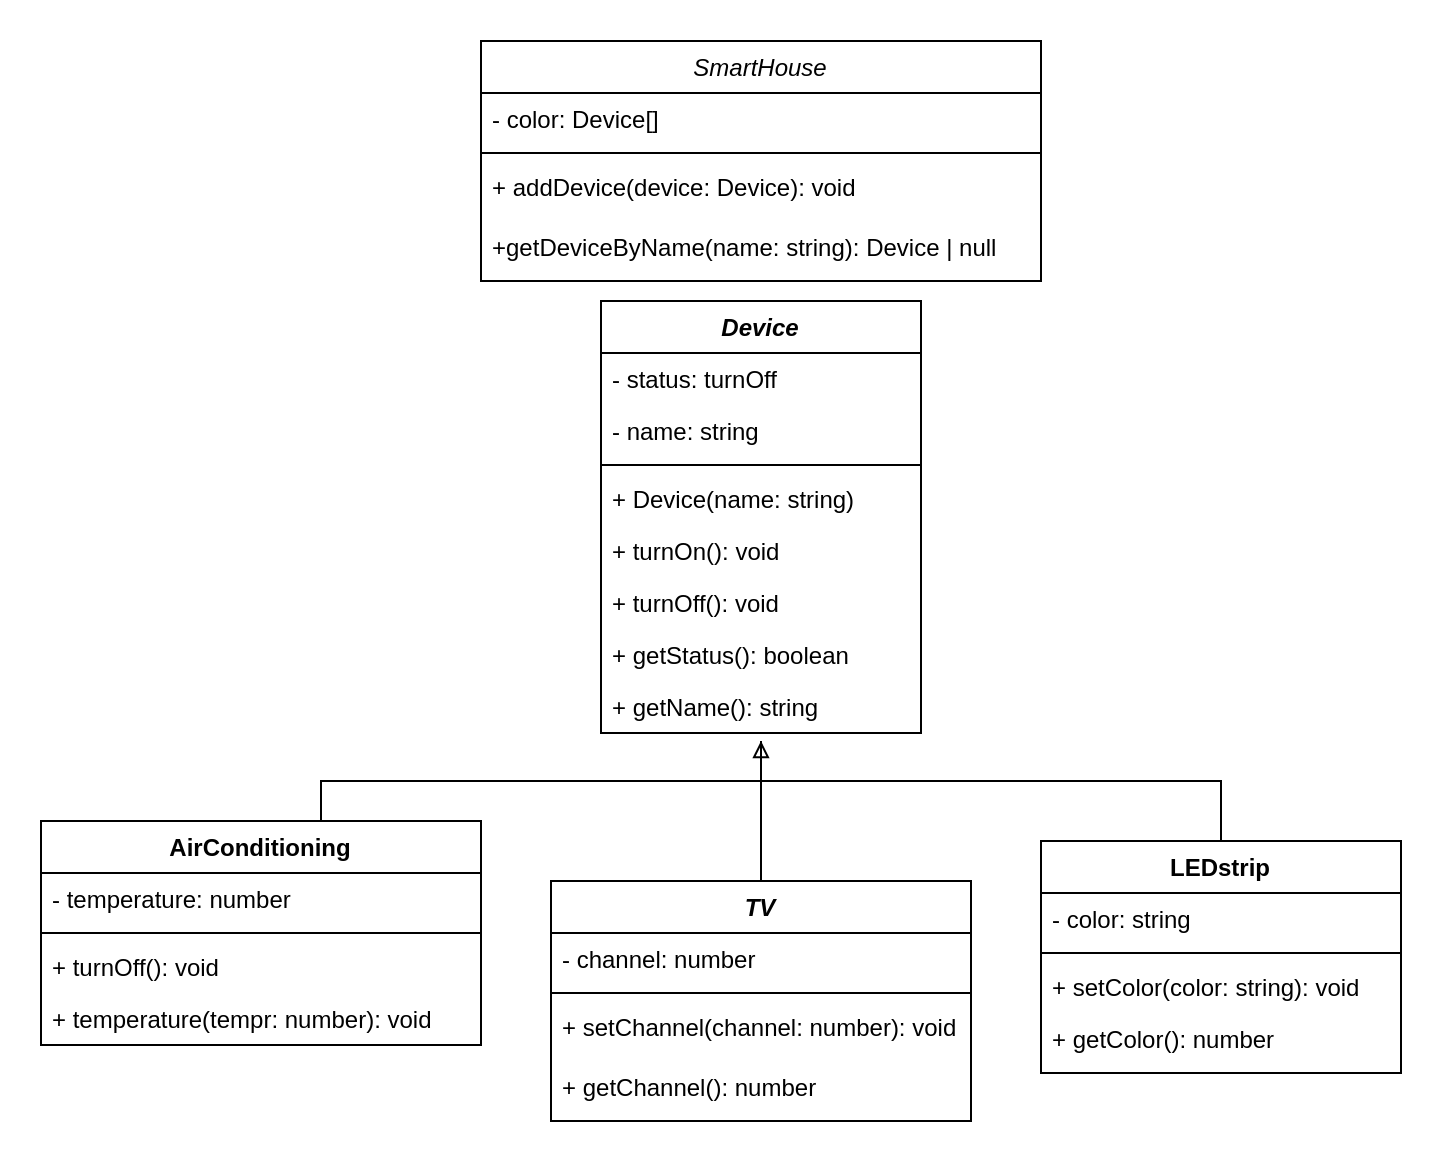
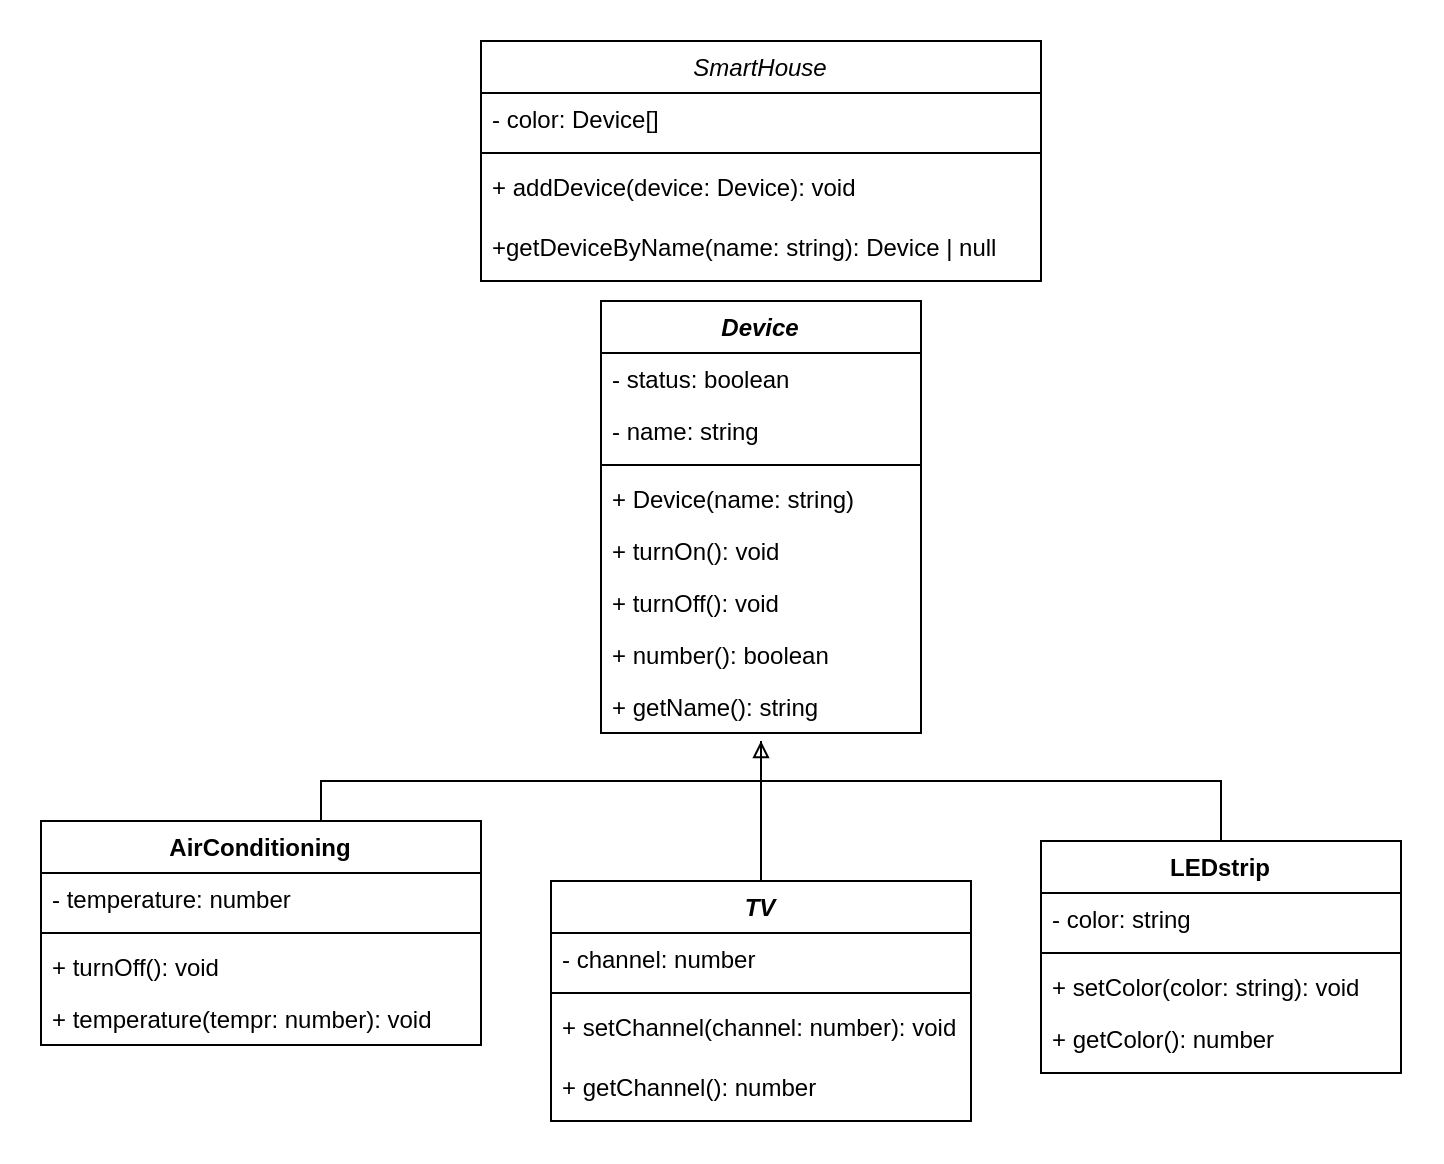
  <mxCell id="0" />
  <mxCell id="1" parent="0" />
  <mxCell id="2" value="SmartHouse" style="swimlane;fontStyle=2;align=center;verticalAlign=top;childLayout=stackLayout;horizontal=1;startSize=26;horizontalStack=0;resizeParent=1;resizeLast=0;collapsible=1;marginBottom=0;rounded=0;shadow=0;strokeWidth=1;" parent="1" vertex="1"><mxGeometry x="240" y="20" width="280" height="120" as="geometry"><mxRectangle x="230" y="140" width="160" height="26" as="alternateBounds" /></mxGeometry></mxCell>
  <mxCell id="3" value="- color: Device[] " style="text;strokeColor=none;fillColor=none;align=left;verticalAlign=top;spacingLeft=4;spacingRight=4;overflow=hidden;rotatable=0;points=[[0,0.5],[1,0.5]];portConstraint=eastwest;" vertex="1" parent="2"><mxGeometry y="26" width="280" height="26" as="geometry" /></mxCell>
  <mxCell id="4" value="" style="line;strokeWidth=1;fillColor=none;align=left;verticalAlign=middle;spacingTop=-1;spacingLeft=3;spacingRight=3;rotatable=0;labelPosition=right;points=[];portConstraint=eastwest;strokeColor=inherit;" vertex="1" parent="2"><mxGeometry y="52" width="280" height="8" as="geometry" /></mxCell>
  <mxCell id="5" value="+ addDevice(device: Device): void" style="text;strokeColor=none;fillColor=none;align=left;verticalAlign=top;spacingLeft=4;spacingRight=4;overflow=hidden;rotatable=0;points=[[0,0.5],[1,0.5]];portConstraint=eastwest;" vertex="1" parent="2"><mxGeometry y="60" width="280" height="30" as="geometry" /></mxCell>
  <mxCell id="6" value="+getDeviceByName(name: string): Device | null" style="text;strokeColor=none;fillColor=none;align=left;verticalAlign=top;spacingLeft=4;spacingRight=4;overflow=hidden;rotatable=0;points=[[0,0.5],[1,0.5]];portConstraint=eastwest;" vertex="1" parent="2"><mxGeometry y="90" width="280" height="30" as="geometry" /></mxCell>
  <mxCell id="7" value="Device" style="swimlane;fontStyle=3;align=center;verticalAlign=top;childLayout=stackLayout;horizontal=1;startSize=26;horizontalStack=0;resizeParent=1;resizeParentMax=0;resizeLast=0;collapsible=1;marginBottom=0;" parent="1" vertex="1"><mxGeometry x="300" y="150" width="160" height="216" as="geometry" /></mxCell>
- <mxCell id="8" value="- status: turnOff" style="text;strokeColor=none;fillColor=none;align=left;verticalAlign=top;spacingLeft=4;spacingRight=4;overflow=hidden;rotatable=0;points=[[0,0.5],[1,0.5]];portConstraint=eastwest;" parent="7" vertex="1"><mxGeometry y="26" width="160" height="26" as="geometry" /></mxCell>
+ <mxCell id="8" value="- status: boolean" style="text;strokeColor=none;fillColor=none;align=left;verticalAlign=top;spacingLeft=4;spacingRight=4;overflow=hidden;rotatable=0;points=[[0,0.5],[1,0.5]];portConstraint=eastwest;" parent="7" vertex="1"><mxGeometry y="26" width="160" height="26" as="geometry" /></mxCell>
  <mxCell id="9" value="- name: string" style="text;strokeColor=none;fillColor=none;align=left;verticalAlign=top;spacingLeft=4;spacingRight=4;overflow=hidden;rotatable=0;points=[[0,0.5],[1,0.5]];portConstraint=eastwest;" vertex="1" parent="7"><mxGeometry y="52" width="160" height="26" as="geometry" /></mxCell>
  <mxCell id="10" value="" style="line;strokeWidth=1;fillColor=none;align=left;verticalAlign=middle;spacingTop=-1;spacingLeft=3;spacingRight=3;rotatable=0;labelPosition=right;points=[];portConstraint=eastwest;strokeColor=inherit;" parent="7" vertex="1"><mxGeometry y="78" width="160" height="8" as="geometry" /></mxCell>
  <mxCell id="11" value="+ Device(name: string)" style="text;strokeColor=none;fillColor=none;align=left;verticalAlign=top;spacingLeft=4;spacingRight=4;overflow=hidden;rotatable=0;points=[[0,0.5],[1,0.5]];portConstraint=eastwest;" vertex="1" parent="7"><mxGeometry y="86" width="160" height="26" as="geometry" /></mxCell>
  <mxCell id="12" value="+ turnOn(): void" style="text;strokeColor=none;fillColor=none;align=left;verticalAlign=top;spacingLeft=4;spacingRight=4;overflow=hidden;rotatable=0;points=[[0,0.5],[1,0.5]];portConstraint=eastwest;" parent="7" vertex="1"><mxGeometry y="112" width="160" height="26" as="geometry" /></mxCell>
  <mxCell id="13" value="+ turnOff(): void" style="text;strokeColor=none;fillColor=none;align=left;verticalAlign=top;spacingLeft=4;spacingRight=4;overflow=hidden;rotatable=0;points=[[0,0.5],[1,0.5]];portConstraint=eastwest;" parent="7" vertex="1"><mxGeometry y="138" width="160" height="26" as="geometry" /></mxCell>
- <mxCell id="14" value="+ getStatus(): boolean" style="text;strokeColor=none;fillColor=none;align=left;verticalAlign=top;spacingLeft=4;spacingRight=4;overflow=hidden;rotatable=0;points=[[0,0.5],[1,0.5]];portConstraint=eastwest;" vertex="1" parent="7"><mxGeometry y="164" width="160" height="26" as="geometry" /></mxCell>
+ <mxCell id="14" value="+ number(): boolean" style="text;strokeColor=none;fillColor=none;align=left;verticalAlign=top;spacingLeft=4;spacingRight=4;overflow=hidden;rotatable=0;points=[[0,0.5],[1,0.5]];portConstraint=eastwest;" vertex="1" parent="7"><mxGeometry y="164" width="160" height="26" as="geometry" /></mxCell>
  <mxCell id="15" value="+ getName(): string" style="text;strokeColor=none;fillColor=none;align=left;verticalAlign=top;spacingLeft=4;spacingRight=4;overflow=hidden;rotatable=0;points=[[0,0.5],[1,0.5]];portConstraint=eastwest;" vertex="1" parent="7"><mxGeometry y="190" width="160" height="26" as="geometry" /></mxCell>
  <mxCell id="16" style="edgeStyle=orthogonalEdgeStyle;rounded=0;orthogonalLoop=1;jettySize=auto;html=1;exitX=0.5;exitY=0;exitDx=0;exitDy=0;endArrow=none;endFill=0;" parent="1" source="17" edge="1"><mxGeometry relative="1" as="geometry"><mxPoint x="380" y="370" as="targetPoint" /><Array as="points"><mxPoint x="160" y="410" /><mxPoint x="160" y="390" /><mxPoint x="380" y="390" /></Array></mxGeometry></mxCell>
  <mxCell id="17" value="AirСonditioning" style="swimlane;fontStyle=1;align=center;verticalAlign=top;childLayout=stackLayout;horizontal=1;startSize=26;horizontalStack=0;resizeParent=1;resizeParentMax=0;resizeLast=0;collapsible=1;marginBottom=0;" parent="1" vertex="1"><mxGeometry x="20" y="410" width="220" height="112" as="geometry" /></mxCell>
  <mxCell id="18" value="- temperature: number" style="text;strokeColor=none;fillColor=none;align=left;verticalAlign=top;spacingLeft=4;spacingRight=4;overflow=hidden;rotatable=0;points=[[0,0.5],[1,0.5]];portConstraint=eastwest;" parent="17" vertex="1"><mxGeometry y="26" width="220" height="26" as="geometry" /></mxCell>
  <mxCell id="19" value="" style="line;strokeWidth=1;fillColor=none;align=left;verticalAlign=middle;spacingTop=-1;spacingLeft=3;spacingRight=3;rotatable=0;labelPosition=right;points=[];portConstraint=eastwest;strokeColor=inherit;" parent="17" vertex="1"><mxGeometry y="52" width="220" height="8" as="geometry" /></mxCell>
  <mxCell id="20" value="+ turnOff(): void" style="text;strokeColor=none;fillColor=none;align=left;verticalAlign=top;spacingLeft=4;spacingRight=4;overflow=hidden;rotatable=0;points=[[0,0.5],[1,0.5]];portConstraint=eastwest;" parent="17" vertex="1"><mxGeometry y="60" width="220" height="26" as="geometry" /></mxCell>
  <mxCell id="21" value="+ temperature(tempr: number): void" style="text;strokeColor=none;fillColor=none;align=left;verticalAlign=top;spacingLeft=4;spacingRight=4;overflow=hidden;rotatable=0;points=[[0,0.5],[1,0.5]];portConstraint=eastwest;" vertex="1" parent="17"><mxGeometry y="86" width="220" height="26" as="geometry" /></mxCell>
  <mxCell id="22" style="edgeStyle=orthogonalEdgeStyle;rounded=0;orthogonalLoop=1;jettySize=auto;html=1;exitX=0.5;exitY=0;exitDx=0;exitDy=0;endArrow=block;endFill=0;" parent="1" source="23" edge="1"><mxGeometry relative="1" as="geometry"><mxPoint x="380" y="370" as="targetPoint" /></mxGeometry></mxCell>
  <mxCell id="23" value="TV" style="swimlane;fontStyle=3;align=center;verticalAlign=top;childLayout=stackLayout;horizontal=1;startSize=26;horizontalStack=0;resizeParent=1;resizeParentMax=0;resizeLast=0;collapsible=1;marginBottom=0;" parent="1" vertex="1"><mxGeometry x="275" y="440" width="210" height="120" as="geometry" /></mxCell>
  <mxCell id="24" value="- channel: number" style="text;strokeColor=none;fillColor=none;align=left;verticalAlign=top;spacingLeft=4;spacingRight=4;overflow=hidden;rotatable=0;points=[[0,0.5],[1,0.5]];portConstraint=eastwest;" parent="23" vertex="1"><mxGeometry y="26" width="210" height="26" as="geometry" /></mxCell>
  <mxCell id="25" value="" style="line;strokeWidth=1;fillColor=none;align=left;verticalAlign=middle;spacingTop=-1;spacingLeft=3;spacingRight=3;rotatable=0;labelPosition=right;points=[];portConstraint=eastwest;strokeColor=inherit;" parent="23" vertex="1"><mxGeometry y="52" width="210" height="8" as="geometry" /></mxCell>
  <mxCell id="26" value="+ setChannel(channel: number): void" style="text;strokeColor=none;fillColor=none;align=left;verticalAlign=top;spacingLeft=4;spacingRight=4;overflow=hidden;rotatable=0;points=[[0,0.5],[1,0.5]];portConstraint=eastwest;" parent="23" vertex="1"><mxGeometry y="60" width="210" height="30" as="geometry" /></mxCell>
  <mxCell id="27" value="+ getChannel(): number" style="text;strokeColor=none;fillColor=none;align=left;verticalAlign=top;spacingLeft=4;spacingRight=4;overflow=hidden;rotatable=0;points=[[0,0.5],[1,0.5]];portConstraint=eastwest;" parent="23" vertex="1"><mxGeometry y="90" width="210" height="30" as="geometry" /></mxCell>
  <mxCell id="28" style="edgeStyle=orthogonalEdgeStyle;rounded=0;orthogonalLoop=1;jettySize=auto;html=1;exitX=0.5;exitY=0;exitDx=0;exitDy=0;endArrow=none;endFill=0;" parent="1" source="29" edge="1"><mxGeometry relative="1" as="geometry"><mxPoint x="380" y="370" as="targetPoint" /><Array as="points"><mxPoint x="380" y="390" /></Array></mxGeometry></mxCell>
  <mxCell id="29" value="LEDstrip" style="swimlane;fontStyle=1;align=center;verticalAlign=top;childLayout=stackLayout;horizontal=1;startSize=26;horizontalStack=0;resizeParent=1;resizeParentMax=0;resizeLast=0;collapsible=1;marginBottom=0;" parent="1" vertex="1"><mxGeometry x="520" y="420" width="180" height="116" as="geometry" /></mxCell>
  <mxCell id="30" value="- color: string" style="text;strokeColor=none;fillColor=none;align=left;verticalAlign=top;spacingLeft=4;spacingRight=4;overflow=hidden;rotatable=0;points=[[0,0.5],[1,0.5]];portConstraint=eastwest;" parent="29" vertex="1"><mxGeometry y="26" width="180" height="26" as="geometry" /></mxCell>
  <mxCell id="31" value="" style="line;strokeWidth=1;fillColor=none;align=left;verticalAlign=middle;spacingTop=-1;spacingLeft=3;spacingRight=3;rotatable=0;labelPosition=right;points=[];portConstraint=eastwest;strokeColor=inherit;" parent="29" vertex="1"><mxGeometry y="52" width="180" height="8" as="geometry" /></mxCell>
  <mxCell id="32" value="+ setColor(color: string): void" style="text;strokeColor=none;fillColor=none;align=left;verticalAlign=top;spacingLeft=4;spacingRight=4;overflow=hidden;rotatable=0;points=[[0,0.5],[1,0.5]];portConstraint=eastwest;" parent="29" vertex="1"><mxGeometry y="60" width="180" height="26" as="geometry" /></mxCell>
  <mxCell id="33" value="+ getColor(): number" style="text;strokeColor=none;fillColor=none;align=left;verticalAlign=top;spacingLeft=4;spacingRight=4;overflow=hidden;rotatable=0;points=[[0,0.5],[1,0.5]];portConstraint=eastwest;" parent="29" vertex="1"><mxGeometry y="86" width="180" height="30" as="geometry" /></mxCell>
